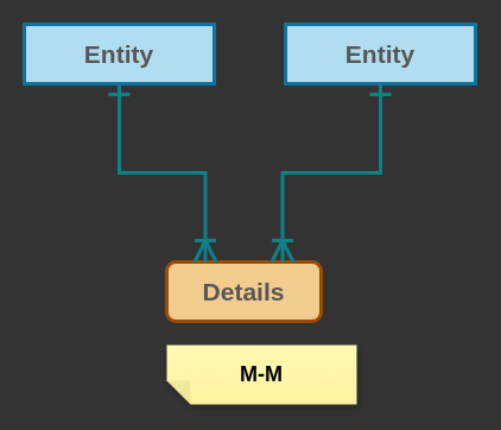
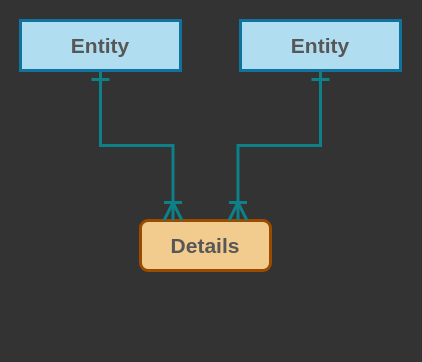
  <mxCell id="0" />
  <mxCell id="1" parent="0" />
  <mxCell id="2" value="Details" style="rounded=1;whiteSpace=wrap;html=1;hachureGap=4;fillColor=#F2CC8F;strokeColor=#994C00;fontColor=#575757;strokeWidth=3;fontSize=21;fontStyle=1" parent="1" vertex="1"><mxGeometry x="140" y="220" width="130" height="50" as="geometry" /></mxCell>
  <mxCell id="3" style="edgeStyle=orthogonalEdgeStyle;rounded=0;orthogonalLoop=1;jettySize=auto;html=1;entryX=0.25;entryY=0;entryDx=0;entryDy=0;endArrow=ERoneToMany;startSize=14;endSize=14;sourcePerimeterSpacing=8;targetPerimeterSpacing=8;endFill=0;labelBackgroundColor=#F4F1DE;strokeColor=#0e8088;fontColor=#393C56;startArrow=ERone;startFill=0;strokeWidth=3;exitX=0.5;exitY=1;exitDx=0;exitDy=0;fillColor=#b0e3e6;" parent="1" source="4" target="2" edge="1"><mxGeometry relative="1" as="geometry" /></mxCell>
  <mxCell id="4" value="Entity" style="rounded=0;whiteSpace=wrap;html=1;hachureGap=4;fillColor=#b1ddf0;strokeColor=#10739e;strokeWidth=3;fontColor=#575757;fontSize=21;fontStyle=1" parent="1" vertex="1"><mxGeometry x="20" y="20" width="160" height="50" as="geometry" /></mxCell>
  <mxCell id="5" value="Entity" style="rounded=0;whiteSpace=wrap;html=1;hachureGap=4;fillColor=#b1ddf0;strokeColor=#10739e;strokeWidth=3;fontColor=#575757;fontSize=21;fontStyle=1" parent="1" vertex="1"><mxGeometry x="240" y="20" width="160" height="50" as="geometry" /></mxCell>
  <mxCell id="6" style="edgeStyle=orthogonalEdgeStyle;rounded=0;orthogonalLoop=1;jettySize=auto;html=1;entryX=0.75;entryY=0;entryDx=0;entryDy=0;endArrow=ERoneToMany;startSize=14;endSize=14;sourcePerimeterSpacing=8;targetPerimeterSpacing=8;endFill=0;labelBackgroundColor=#F4F1DE;strokeColor=#0e8088;fontColor=#393C56;startArrow=ERone;startFill=0;strokeWidth=3;elbow=vertical;exitX=0.5;exitY=1;exitDx=0;exitDy=0;fillColor=#b0e3e6;" parent="1" source="5" target="2" edge="1"><mxGeometry relative="1" as="geometry"><mxPoint x="430" y="140" as="sourcePoint" /><mxPoint x="290" y="210" as="targetPoint" /></mxGeometry></mxCell>
- <mxCell id="7" value="M-M" style="shape=note;whiteSpace=wrap;html=1;backgroundOutline=1;fontColor=#000000;darkOpacity=0.05;fillColor=#FFF9B2;strokeColor=none;fillStyle=solid;direction=west;gradientDirection=north;gradientColor=#FFF2A1;shadow=1;size=20;pointerEvents=1;hachureGap=4;strokeWidth=4;fontStyle=1;fontSize=18;" parent="1" vertex="1"><mxGeometry x="140" y="290" width="160" height="50" as="geometry" /></mxCell>
